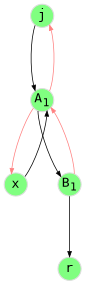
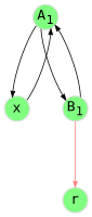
  digraph {
    bgcolor=white
    color=white
    fontname="DejaVu Sans Mono"
    nodesep=0.4
    rankdir=TB
    ranksep=0.8
    node [color="#DDDDDD" fillcolor="#80ff80" fixedsize=true fontname="DejaVu Sans Mono" fontsize=12 penwidth=1.0 style=filled]
    edge [arrowsize=0.5 color="#000000" fontname="DejaVu Sans Mono" penwidth=0.7]
-   n1 [height=0.3 label=j width=0.3]
    n2 [height=0.3 label=<A<SUB>1</SUB>> width=0.3]
    n3 [height=0.3 label=x width=0.3]
    n4 [height=0.3 label=<B<SUB>1</SUB>> width=0.3]
    n5 [height=0.3 label=r width=0.3]
-   n1 -> n2
-   n2 -> n1 [color="#ff8080"]
-   n2 -> n3 [color="#ff8080"]
+   n2 -> n3
    n2 -> n4
    n3 -> n2
-   n4 -> n2 [color="#ff8080"]
-   n4 -> n5
+   n4 -> n2
+   n4 -> n5 [color="#ff8080"]
  }
